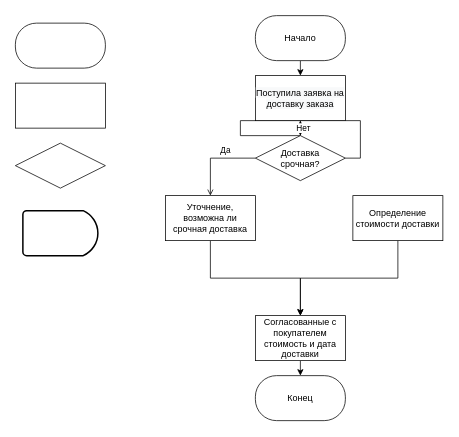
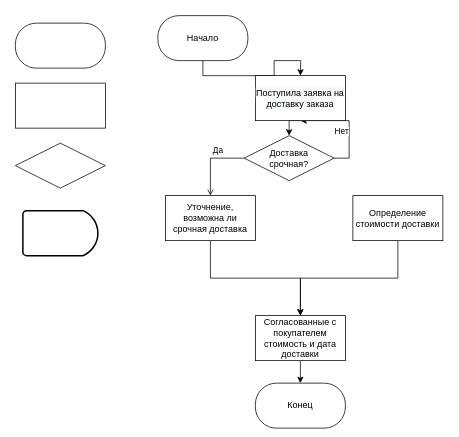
  <mxCell id="0" />
  <mxCell id="1" parent="0" />
  <mxCell id="2" value="" style="rounded=1;whiteSpace=wrap;html=1;arcSize=47;" vertex="1" parent="1"><mxGeometry x="20" y="30" width="120" height="60" as="geometry" /></mxCell>
  <mxCell id="3" value="" style="rounded=0;whiteSpace=wrap;html=1;" vertex="1" parent="1"><mxGeometry x="20" y="110" width="120" height="60" as="geometry" /></mxCell>
  <mxCell id="4" value="" style="rhombus;whiteSpace=wrap;html=1;" vertex="1" parent="1"><mxGeometry x="20" y="190" width="120" height="60" as="geometry" /></mxCell>
  <mxCell id="5" value="" style="strokeWidth=2;html=1;shape=mxgraph.flowchart.delay;whiteSpace=wrap;" vertex="1" parent="1"><mxGeometry x="30" y="280" width="100" height="60" as="geometry" /></mxCell>
  <mxCell id="6" style="edgeStyle=orthogonalEdgeStyle;rounded=0;orthogonalLoop=1;jettySize=auto;html=1;exitX=0.5;exitY=1;exitDx=0;exitDy=0;entryX=0.5;entryY=0;entryDx=0;entryDy=0;" edge="1" parent="1" target="16"><mxGeometry relative="1" as="geometry"><mxPoint x="400" y="160" as="sourcePoint" /></mxGeometry></mxCell>
  <mxCell id="7" style="edgeStyle=orthogonalEdgeStyle;rounded=0;orthogonalLoop=1;jettySize=auto;html=1;exitX=0.5;exitY=1;exitDx=0;exitDy=0;entryX=0.5;entryY=0;entryDx=0;entryDy=0;" edge="1" parent="1" source="8" target="11"><mxGeometry relative="1" as="geometry" /></mxCell>
  <mxCell id="8" value="Согласованные с покупателем стоимость и дата доставки" style="rounded=0;whiteSpace=wrap;html=1;" vertex="1" parent="1"><mxGeometry x="340" y="420" width="120" height="60" as="geometry" /></mxCell>
  <mxCell id="9" style="edgeStyle=orthogonalEdgeStyle;rounded=0;orthogonalLoop=1;jettySize=auto;html=1;exitX=0.5;exitY=1;exitDx=0;exitDy=0;entryX=0.5;entryY=0;entryDx=0;entryDy=0;" edge="1" parent="1" source="10" target="8"><mxGeometry relative="1" as="geometry" /></mxCell>
  <mxCell id="10" value="Определение стоимости доставки" style="rounded=0;whiteSpace=wrap;html=1;" vertex="1" parent="1"><mxGeometry x="470" y="260" width="120" height="60" as="geometry" /></mxCell>
- <mxCell id="11" value="Конец" style="rounded=1;whiteSpace=wrap;html=1;arcSize=47;" vertex="1" parent="1"><mxGeometry x="340" y="500" width="120" height="60" as="geometry" /></mxCell>
+ <mxCell id="11" value="Конец" style="rounded=1;whiteSpace=wrap;html=1;arcSize=47;" vertex="1" parent="1"><mxGeometry x="340" y="510" width="120" height="60" as="geometry" /></mxCell>
  <mxCell id="12" style="edgeStyle=orthogonalEdgeStyle;rounded=0;orthogonalLoop=1;jettySize=auto;html=1;exitX=0.5;exitY=1;exitDx=0;exitDy=0;entryX=0.5;entryY=0;entryDx=0;entryDy=0;" edge="1" parent="1" source="13"><mxGeometry relative="1" as="geometry"><mxPoint x="400" y="100" as="targetPoint" /></mxGeometry></mxCell>
- <mxCell id="13" value="Начало" style="rounded=1;whiteSpace=wrap;html=1;arcSize=47;" vertex="1" parent="1"><mxGeometry x="340" y="20" width="120" height="60" as="geometry" /></mxCell>
+ <mxCell id="13" value="Начало" style="rounded=1;whiteSpace=wrap;html=1;arcSize=47;" vertex="1" parent="1"><mxGeometry x="210" y="20" width="120" height="60" as="geometry" /></mxCell>
  <mxCell id="14" value="Да" style="edgeStyle=orthogonalEdgeStyle;rounded=0;orthogonalLoop=1;jettySize=auto;html=1;exitX=0;exitY=0.5;exitDx=0;exitDy=0;entryX=0.5;entryY=0;entryDx=0;entryDy=0;endArrow=open;" edge="1" parent="1" source="16" target="18"><mxGeometry x="-0.273" y="-10" relative="1" as="geometry"><mxPoint as="offset" /></mxGeometry></mxCell>
  <mxCell id="15" value="Нет" style="edgeStyle=orthogonalEdgeStyle;rounded=0;orthogonalLoop=1;jettySize=auto;html=1;exitX=1;exitY=0.5;exitDx=0;exitDy=0;" edge="1" parent="1" source="16" target="19"><mxGeometry x="-0.167" y="10" relative="1" as="geometry"><mxPoint as="offset" /></mxGeometry></mxCell>
- <mxCell id="16" value="Доставка &lt;br&gt;срочная?" style="rhombus;whiteSpace=wrap;html=1;" vertex="1" parent="1"><mxGeometry x="340" y="180" width="120" height="60" as="geometry" /></mxCell>
+ <mxCell id="16" value="Доставка &lt;br&gt;срочная?" style="rhombus;whiteSpace=wrap;html=1;" vertex="1" parent="1"><mxGeometry x="325" y="180" width="120" height="60" as="geometry" /></mxCell>
  <mxCell id="17" style="edgeStyle=orthogonalEdgeStyle;rounded=0;orthogonalLoop=1;jettySize=auto;html=1;exitX=0.5;exitY=1;exitDx=0;exitDy=0;entryX=0.5;entryY=0;entryDx=0;entryDy=0;" edge="1" parent="1" source="18" target="8"><mxGeometry relative="1" as="geometry" /></mxCell>
  <mxCell id="18" value="Уточнение, возможна ли срочная доставка" style="rounded=0;whiteSpace=wrap;html=1;" vertex="1" parent="1"><mxGeometry x="220" y="260" width="120" height="60" as="geometry" /></mxCell>
  <mxCell id="19" value="&#10;&#10;&lt;span style=&quot;color: rgb(0, 0, 0); font-family: helvetica; font-size: 12px; font-style: normal; font-weight: 400; letter-spacing: normal; text-align: center; text-indent: 0px; text-transform: none; word-spacing: 0px; background-color: rgb(248, 249, 250); display: inline; float: none;&quot;&gt;Поступила заявка на доставку заказа&lt;/span&gt;&#10;&#10;" style="rounded=0;whiteSpace=wrap;html=1;" vertex="1" parent="1"><mxGeometry x="340" y="100" width="120" height="60" as="geometry" /></mxCell>
